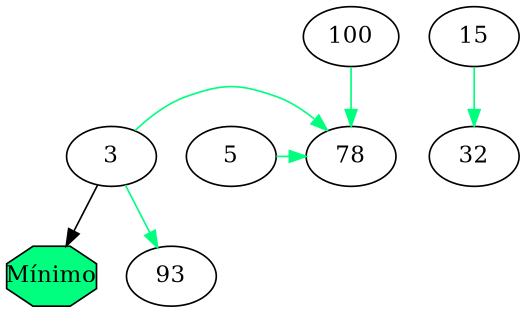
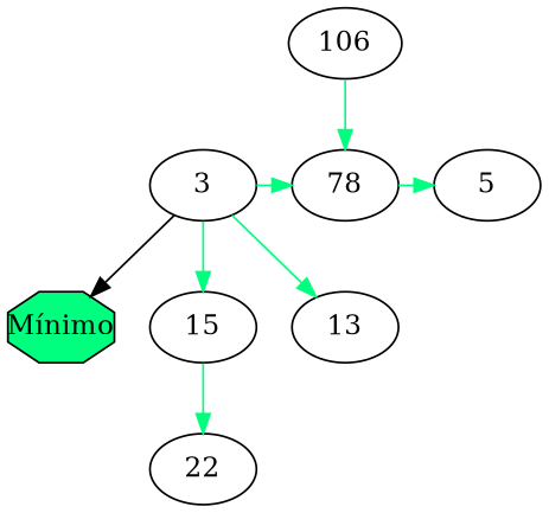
  digraph {
    edge [color=springgreen]
    3
    78
    5
    "Mínimo" [fillcolor=springgreen fixedsize=true shape=octagon style=filled]
    n5 [label=15]
-   13 [label=93]
-   22 [label=32]
-   100
+   13
+   22
+   100 [label=106]
    subgraph sub_1 {
      rank=same
      3
      78
      5
    }
    3 -> 78
    3 -> "Mínimo" [color=""]
+   3 -> n5
    3 -> 13
-   5 -> 78
+   78 -> 5
    n5 -> 22
    100 -> 78
  }
